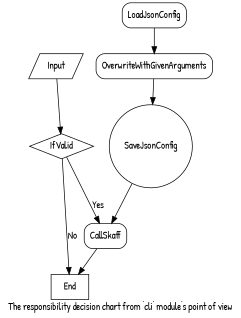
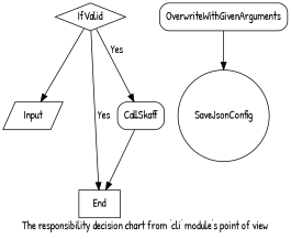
  digraph {
    fontname="Patrick Hand"
    label="The responsibility decision chart from 'cli' module's point of view"
    node [fontname="Patrick Hand" shape=box style=rounded]
    edge [fontname="Patrick Hand"]
    Input [shape=parallelogram style=""]
    IfValid [shape=diamond style=""]
    End [style=""]
    CallSkaff
-   LoadJsonConfig
    OverwriteWithGivenArguments
    SaveJsonConfig [shape=circle]
-   Input -> IfValid
-   IfValid -> End [label=No]
+   IfValid -> Input
+   IfValid -> End [label=Yes]
    IfValid -> CallSkaff [label=Yes]
    CallSkaff -> End
-   LoadJsonConfig -> OverwriteWithGivenArguments
    OverwriteWithGivenArguments -> SaveJsonConfig
-   SaveJsonConfig -> CallSkaff
  }
